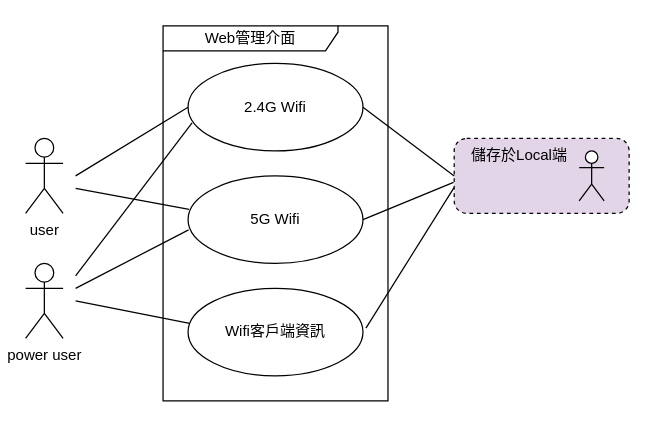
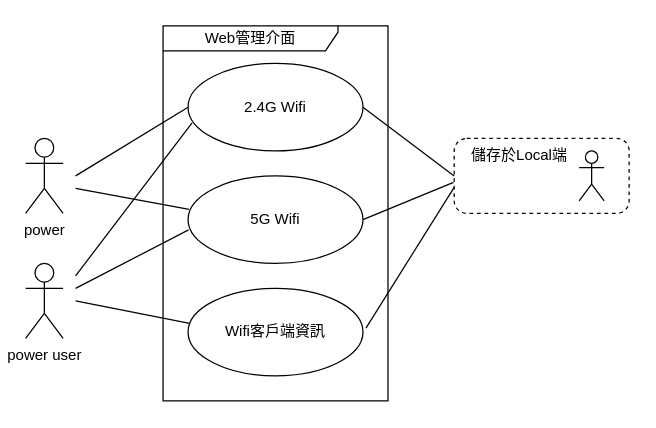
  <mxCell id="0" />
  <mxCell id="1" parent="0" />
- <mxCell id="2" value="user" style="shape=umlActor;verticalLabelPosition=bottom;verticalAlign=top;html=1;" parent="1" vertex="1"><mxGeometry x="20" y="110" width="30" height="60" as="geometry" /></mxCell>
+ <mxCell id="2" value="power" style="shape=umlActor;verticalLabelPosition=bottom;verticalAlign=top;html=1;" parent="1" vertex="1"><mxGeometry x="20" y="110" width="30" height="60" as="geometry" /></mxCell>
  <mxCell id="3" value="power user" style="shape=umlActor;verticalLabelPosition=bottom;verticalAlign=top;html=1;" parent="1" vertex="1"><mxGeometry x="20" y="210" width="30" height="60" as="geometry" /></mxCell>
  <mxCell id="4" value="2.4G Wifi" style="ellipse;whiteSpace=wrap;html=1;" parent="1" vertex="1"><mxGeometry x="150" y="50" width="140" height="70" as="geometry" /></mxCell>
  <mxCell id="5" value="5G Wifi" style="ellipse;whiteSpace=wrap;html=1;" parent="1" vertex="1"><mxGeometry x="150" y="140" width="140" height="70" as="geometry" /></mxCell>
  <mxCell id="6" value="" style="endArrow=none;html=1;rounded=0;entryX=0;entryY=0.5;entryDx=0;entryDy=0;" parent="1" target="4" edge="1"><mxGeometry width="50" height="50" relative="1" as="geometry"><mxPoint x="60" y="140" as="sourcePoint" /><mxPoint x="120" y="100" as="targetPoint" /></mxGeometry></mxCell>
  <mxCell id="7" value="" style="endArrow=none;html=1;rounded=0;entryX=0.006;entryY=0.383;entryDx=0;entryDy=0;entryPerimeter=0;" parent="1" target="5" edge="1"><mxGeometry width="50" height="50" relative="1" as="geometry"><mxPoint x="60" y="150" as="sourcePoint" /><mxPoint x="170" y="120" as="targetPoint" /></mxGeometry></mxCell>
  <mxCell id="8" value="Wifi客戶端資訊" style="ellipse;whiteSpace=wrap;html=1;" parent="1" vertex="1"><mxGeometry x="150" y="230" width="140" height="70" as="geometry" /></mxCell>
  <mxCell id="9" value="" style="endArrow=none;html=1;rounded=0;entryX=0.009;entryY=0.4;entryDx=0;entryDy=0;entryPerimeter=0;" parent="1" target="8" edge="1"><mxGeometry width="50" height="50" relative="1" as="geometry"><mxPoint x="60" y="240" as="sourcePoint" /><mxPoint x="160" y="185" as="targetPoint" /></mxGeometry></mxCell>
  <mxCell id="10" value="" style="endArrow=none;html=1;rounded=0;entryX=0.003;entryY=0.617;entryDx=0;entryDy=0;entryPerimeter=0;" parent="1" target="5" edge="1"><mxGeometry width="50" height="50" relative="1" as="geometry"><mxPoint x="60" y="230" as="sourcePoint" /><mxPoint x="160" y="275" as="targetPoint" /></mxGeometry></mxCell>
  <mxCell id="11" value="" style="endArrow=none;html=1;rounded=0;entryX=0.023;entryY=0.68;entryDx=0;entryDy=0;entryPerimeter=0;" parent="1" target="4" edge="1"><mxGeometry width="50" height="50" relative="1" as="geometry"><mxPoint x="60" y="220" as="sourcePoint" /><mxPoint x="170" y="285" as="targetPoint" /></mxGeometry></mxCell>
  <mxCell id="12" value="Web管理介面" style="shape=umlFrame;whiteSpace=wrap;html=1;pointerEvents=0;width=140;height=20;" parent="1" vertex="1"><mxGeometry x="130" y="20" width="180" height="300" as="geometry" /></mxCell>
  <mxCell id="13" value="" style="group" vertex="1" connectable="0" parent="1"><mxGeometry x="363" y="110" width="140" height="60" as="geometry" /></mxCell>
- <mxCell id="14" value="　儲存於Local端" style="html=1;align=left;verticalAlign=top;rounded=1;absoluteArcSize=1;arcSize=20;dashed=1;whiteSpace=wrap;fillColor=#e1d5e7;" vertex="1" parent="13"><mxGeometry width="140" height="60" as="geometry" /></mxCell>
+ <mxCell id="14" value="　儲存於Local端" style="html=1;align=left;verticalAlign=top;rounded=1;absoluteArcSize=1;arcSize=20;dashed=1;whiteSpace=wrap;" vertex="1" parent="13"><mxGeometry width="140" height="60" as="geometry" /></mxCell>
  <mxCell id="15" value="" style="shape=umlActor;verticalLabelPosition=bottom;verticalAlign=top;html=1;" vertex="1" parent="13"><mxGeometry x="100" y="10" width="20" height="40" as="geometry" /></mxCell>
  <mxCell id="16" value="" style="endArrow=none;html=1;rounded=0;exitX=1;exitY=0.5;exitDx=0;exitDy=0;entryX=0;entryY=0.5;entryDx=0;entryDy=0;" edge="1" parent="1" source="4" target="14"><mxGeometry width="50" height="50" relative="1" as="geometry"><mxPoint x="380" y="220" as="sourcePoint" /><mxPoint x="430" y="170" as="targetPoint" /></mxGeometry></mxCell>
  <mxCell id="17" value="" style="endArrow=none;html=1;rounded=0;exitX=1;exitY=0.5;exitDx=0;exitDy=0;entryX=-0.004;entryY=0.586;entryDx=0;entryDy=0;entryPerimeter=0;" edge="1" parent="1" source="5" target="14"><mxGeometry width="50" height="50" relative="1" as="geometry"><mxPoint x="300" y="95" as="sourcePoint" /><mxPoint x="373" y="150" as="targetPoint" /></mxGeometry></mxCell>
  <mxCell id="18" value="" style="endArrow=none;html=1;rounded=0;exitX=1.017;exitY=0.454;exitDx=0;exitDy=0;entryX=-0.001;entryY=0.657;entryDx=0;entryDy=0;exitPerimeter=0;entryPerimeter=0;" edge="1" parent="1" source="8" target="14"><mxGeometry width="50" height="50" relative="1" as="geometry"><mxPoint x="310" y="105" as="sourcePoint" /><mxPoint x="383" y="160" as="targetPoint" /></mxGeometry></mxCell>
